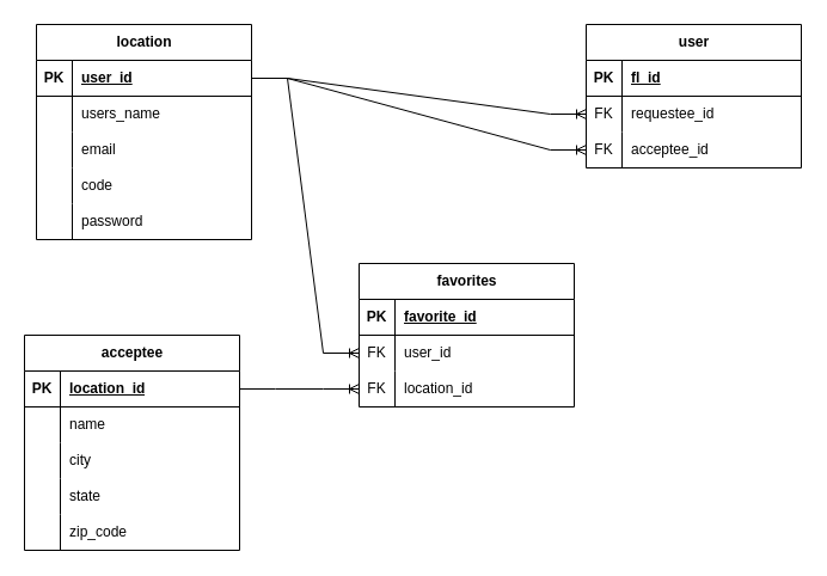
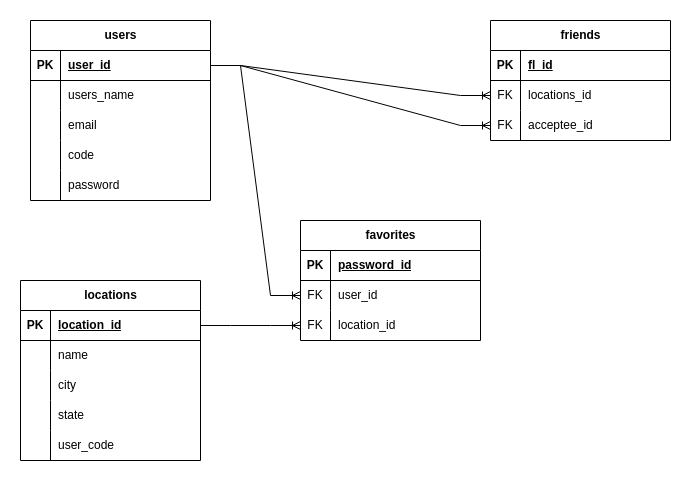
  <mxCell id="0" />
  <mxCell id="1" parent="0" />
- <mxCell id="2" value="location" style="shape=table;startSize=30;container=1;collapsible=1;childLayout=tableLayout;fixedRows=1;rowLines=0;fontStyle=1;align=center;resizeLast=1;html=1;" vertex="1" parent="1"><mxGeometry x="30" y="20" width="180" height="180" as="geometry" /></mxCell>
+ <mxCell id="2" value="users" style="shape=table;startSize=30;container=1;collapsible=1;childLayout=tableLayout;fixedRows=1;rowLines=0;fontStyle=1;align=center;resizeLast=1;html=1;" vertex="1" parent="1"><mxGeometry x="30" y="20" width="180" height="180" as="geometry" /></mxCell>
  <mxCell id="3" value="" style="shape=tableRow;horizontal=0;startSize=0;swimlaneHead=0;swimlaneBody=0;fillColor=none;collapsible=0;dropTarget=0;points=[[0,0.5],[1,0.5]];portConstraint=eastwest;top=0;left=0;right=0;bottom=1;" vertex="1" parent="2"><mxGeometry y="30" width="180" height="30" as="geometry" /></mxCell>
  <mxCell id="4" value="PK" style="shape=partialRectangle;connectable=0;fillColor=none;top=0;left=0;bottom=0;right=0;fontStyle=1;overflow=hidden;whiteSpace=wrap;html=1;" vertex="1" parent="3"><mxGeometry width="30" height="30" as="geometry"><mxRectangle width="30" height="30" as="alternateBounds" /></mxGeometry></mxCell>
  <mxCell id="5" value="user_id" style="shape=partialRectangle;connectable=0;fillColor=none;top=0;left=0;bottom=0;right=0;align=left;spacingLeft=6;fontStyle=5;overflow=hidden;whiteSpace=wrap;html=1;" vertex="1" parent="3"><mxGeometry x="30" width="150" height="30" as="geometry"><mxRectangle width="150" height="30" as="alternateBounds" /></mxGeometry></mxCell>
  <mxCell id="6" value="" style="shape=tableRow;horizontal=0;startSize=0;swimlaneHead=0;swimlaneBody=0;fillColor=none;collapsible=0;dropTarget=0;points=[[0,0.5],[1,0.5]];portConstraint=eastwest;top=0;left=0;right=0;bottom=0;" vertex="1" parent="2"><mxGeometry y="60" width="180" height="30" as="geometry" /></mxCell>
  <mxCell id="7" value="" style="shape=partialRectangle;connectable=0;fillColor=none;top=0;left=0;bottom=0;right=0;editable=1;overflow=hidden;whiteSpace=wrap;html=1;" vertex="1" parent="6"><mxGeometry width="30" height="30" as="geometry"><mxRectangle width="30" height="30" as="alternateBounds" /></mxGeometry></mxCell>
  <mxCell id="8" value="users_name" style="shape=partialRectangle;connectable=0;fillColor=none;top=0;left=0;bottom=0;right=0;align=left;spacingLeft=6;overflow=hidden;whiteSpace=wrap;html=1;" vertex="1" parent="6"><mxGeometry x="30" width="150" height="30" as="geometry"><mxRectangle width="150" height="30" as="alternateBounds" /></mxGeometry></mxCell>
  <mxCell id="9" value="" style="shape=tableRow;horizontal=0;startSize=0;swimlaneHead=0;swimlaneBody=0;fillColor=none;collapsible=0;dropTarget=0;points=[[0,0.5],[1,0.5]];portConstraint=eastwest;top=0;left=0;right=0;bottom=0;" vertex="1" parent="2"><mxGeometry y="90" width="180" height="30" as="geometry" /></mxCell>
  <mxCell id="10" value="" style="shape=partialRectangle;connectable=0;fillColor=none;top=0;left=0;bottom=0;right=0;editable=1;overflow=hidden;whiteSpace=wrap;html=1;" vertex="1" parent="9"><mxGeometry width="30" height="30" as="geometry"><mxRectangle width="30" height="30" as="alternateBounds" /></mxGeometry></mxCell>
  <mxCell id="11" value="email" style="shape=partialRectangle;connectable=0;fillColor=none;top=0;left=0;bottom=0;right=0;align=left;spacingLeft=6;overflow=hidden;whiteSpace=wrap;html=1;" vertex="1" parent="9"><mxGeometry x="30" width="150" height="30" as="geometry"><mxRectangle width="150" height="30" as="alternateBounds" /></mxGeometry></mxCell>
  <mxCell id="12" value="" style="shape=tableRow;horizontal=0;startSize=0;swimlaneHead=0;swimlaneBody=0;fillColor=none;collapsible=0;dropTarget=0;points=[[0,0.5],[1,0.5]];portConstraint=eastwest;top=0;left=0;right=0;bottom=0;" vertex="1" parent="2"><mxGeometry y="120" width="180" height="30" as="geometry" /></mxCell>
  <mxCell id="13" value="" style="shape=partialRectangle;connectable=0;fillColor=none;top=0;left=0;bottom=0;right=0;editable=1;overflow=hidden;whiteSpace=wrap;html=1;" vertex="1" parent="12"><mxGeometry width="30" height="30" as="geometry"><mxRectangle width="30" height="30" as="alternateBounds" /></mxGeometry></mxCell>
  <mxCell id="14" value="code" style="shape=partialRectangle;connectable=0;fillColor=none;top=0;left=0;bottom=0;right=0;align=left;spacingLeft=6;overflow=hidden;whiteSpace=wrap;html=1;" vertex="1" parent="12"><mxGeometry x="30" width="150" height="30" as="geometry"><mxRectangle width="150" height="30" as="alternateBounds" /></mxGeometry></mxCell>
  <mxCell id="15" style="shape=tableRow;horizontal=0;startSize=0;swimlaneHead=0;swimlaneBody=0;fillColor=none;collapsible=0;dropTarget=0;points=[[0,0.5],[1,0.5]];portConstraint=eastwest;top=0;left=0;right=0;bottom=0;" vertex="1" parent="2"><mxGeometry y="150" width="180" height="30" as="geometry" /></mxCell>
  <mxCell id="16" style="shape=partialRectangle;connectable=0;fillColor=none;top=0;left=0;bottom=0;right=0;editable=1;overflow=hidden;whiteSpace=wrap;html=1;" vertex="1" parent="15"><mxGeometry width="30" height="30" as="geometry"><mxRectangle width="30" height="30" as="alternateBounds" /></mxGeometry></mxCell>
  <mxCell id="17" value="password" style="shape=partialRectangle;connectable=0;fillColor=none;top=0;left=0;bottom=0;right=0;align=left;spacingLeft=6;overflow=hidden;whiteSpace=wrap;html=1;" vertex="1" parent="15"><mxGeometry x="30" width="150" height="30" as="geometry"><mxRectangle width="150" height="30" as="alternateBounds" /></mxGeometry></mxCell>
- <mxCell id="18" value="user" style="shape=table;startSize=30;container=1;collapsible=1;childLayout=tableLayout;fixedRows=1;rowLines=0;fontStyle=1;align=center;resizeLast=1;html=1;" vertex="1" parent="1"><mxGeometry x="490" y="20" width="180" height="120" as="geometry" /></mxCell>
+ <mxCell id="18" value="friends" style="shape=table;startSize=30;container=1;collapsible=1;childLayout=tableLayout;fixedRows=1;rowLines=0;fontStyle=1;align=center;resizeLast=1;html=1;" vertex="1" parent="1"><mxGeometry x="490" y="20" width="180" height="120" as="geometry" /></mxCell>
  <mxCell id="19" value="" style="shape=tableRow;horizontal=0;startSize=0;swimlaneHead=0;swimlaneBody=0;fillColor=none;collapsible=0;dropTarget=0;points=[[0,0.5],[1,0.5]];portConstraint=eastwest;top=0;left=0;right=0;bottom=1;" vertex="1" parent="18"><mxGeometry y="30" width="180" height="30" as="geometry" /></mxCell>
  <mxCell id="20" value="PK" style="shape=partialRectangle;connectable=0;fillColor=none;top=0;left=0;bottom=0;right=0;fontStyle=1;overflow=hidden;whiteSpace=wrap;html=1;" vertex="1" parent="19"><mxGeometry width="30" height="30" as="geometry"><mxRectangle width="30" height="30" as="alternateBounds" /></mxGeometry></mxCell>
  <mxCell id="21" value="fl_id" style="shape=partialRectangle;connectable=0;fillColor=none;top=0;left=0;bottom=0;right=0;align=left;spacingLeft=6;fontStyle=5;overflow=hidden;whiteSpace=wrap;html=1;" vertex="1" parent="19"><mxGeometry x="30" width="150" height="30" as="geometry"><mxRectangle width="150" height="30" as="alternateBounds" /></mxGeometry></mxCell>
  <mxCell id="22" value="" style="shape=tableRow;horizontal=0;startSize=0;swimlaneHead=0;swimlaneBody=0;fillColor=none;collapsible=0;dropTarget=0;points=[[0,0.5],[1,0.5]];portConstraint=eastwest;top=0;left=0;right=0;bottom=0;" vertex="1" parent="18"><mxGeometry y="60" width="180" height="30" as="geometry" /></mxCell>
  <mxCell id="23" value="FK" style="shape=partialRectangle;connectable=0;fillColor=none;top=0;left=0;bottom=0;right=0;editable=1;overflow=hidden;whiteSpace=wrap;html=1;" vertex="1" parent="22"><mxGeometry width="30" height="30" as="geometry"><mxRectangle width="30" height="30" as="alternateBounds" /></mxGeometry></mxCell>
- <mxCell id="24" value="requestee_id" style="shape=partialRectangle;connectable=0;fillColor=none;top=0;left=0;bottom=0;right=0;align=left;spacingLeft=6;overflow=hidden;whiteSpace=wrap;html=1;" vertex="1" parent="22"><mxGeometry x="30" width="150" height="30" as="geometry"><mxRectangle width="150" height="30" as="alternateBounds" /></mxGeometry></mxCell>
+ <mxCell id="24" value="locations_id" style="shape=partialRectangle;connectable=0;fillColor=none;top=0;left=0;bottom=0;right=0;align=left;spacingLeft=6;overflow=hidden;whiteSpace=wrap;html=1;" vertex="1" parent="22"><mxGeometry x="30" width="150" height="30" as="geometry"><mxRectangle width="150" height="30" as="alternateBounds" /></mxGeometry></mxCell>
  <mxCell id="25" value="" style="shape=tableRow;horizontal=0;startSize=0;swimlaneHead=0;swimlaneBody=0;fillColor=none;collapsible=0;dropTarget=0;points=[[0,0.5],[1,0.5]];portConstraint=eastwest;top=0;left=0;right=0;bottom=0;" vertex="1" parent="18"><mxGeometry y="90" width="180" height="30" as="geometry" /></mxCell>
  <mxCell id="26" value="FK" style="shape=partialRectangle;connectable=0;fillColor=none;top=0;left=0;bottom=0;right=0;editable=1;overflow=hidden;whiteSpace=wrap;html=1;" vertex="1" parent="25"><mxGeometry width="30" height="30" as="geometry"><mxRectangle width="30" height="30" as="alternateBounds" /></mxGeometry></mxCell>
  <mxCell id="27" value="acceptee_id" style="shape=partialRectangle;connectable=0;fillColor=none;top=0;left=0;bottom=0;right=0;align=left;spacingLeft=6;overflow=hidden;whiteSpace=wrap;html=1;" vertex="1" parent="25"><mxGeometry x="30" width="150" height="30" as="geometry"><mxRectangle width="150" height="30" as="alternateBounds" /></mxGeometry></mxCell>
- <mxCell id="28" value="acceptee" style="shape=table;startSize=30;container=1;collapsible=1;childLayout=tableLayout;fixedRows=1;rowLines=0;fontStyle=1;align=center;resizeLast=1;html=1;" vertex="1" parent="1"><mxGeometry x="20" y="280" width="180" height="180" as="geometry" /></mxCell>
+ <mxCell id="28" value="locations" style="shape=table;startSize=30;container=1;collapsible=1;childLayout=tableLayout;fixedRows=1;rowLines=0;fontStyle=1;align=center;resizeLast=1;html=1;" vertex="1" parent="1"><mxGeometry x="20" y="280" width="180" height="180" as="geometry" /></mxCell>
  <mxCell id="29" value="" style="shape=tableRow;horizontal=0;startSize=0;swimlaneHead=0;swimlaneBody=0;fillColor=none;collapsible=0;dropTarget=0;points=[[0,0.5],[1,0.5]];portConstraint=eastwest;top=0;left=0;right=0;bottom=1;" vertex="1" parent="28"><mxGeometry y="30" width="180" height="30" as="geometry" /></mxCell>
  <mxCell id="30" value="PK" style="shape=partialRectangle;connectable=0;fillColor=none;top=0;left=0;bottom=0;right=0;fontStyle=1;overflow=hidden;whiteSpace=wrap;html=1;" vertex="1" parent="29"><mxGeometry width="30" height="30" as="geometry"><mxRectangle width="30" height="30" as="alternateBounds" /></mxGeometry></mxCell>
  <mxCell id="31" value="location_id" style="shape=partialRectangle;connectable=0;fillColor=none;top=0;left=0;bottom=0;right=0;align=left;spacingLeft=6;fontStyle=5;overflow=hidden;whiteSpace=wrap;html=1;" vertex="1" parent="29"><mxGeometry x="30" width="150" height="30" as="geometry"><mxRectangle width="150" height="30" as="alternateBounds" /></mxGeometry></mxCell>
  <mxCell id="32" value="" style="shape=tableRow;horizontal=0;startSize=0;swimlaneHead=0;swimlaneBody=0;fillColor=none;collapsible=0;dropTarget=0;points=[[0,0.5],[1,0.5]];portConstraint=eastwest;top=0;left=0;right=0;bottom=0;" vertex="1" parent="28"><mxGeometry y="60" width="180" height="30" as="geometry" /></mxCell>
  <mxCell id="33" value="" style="shape=partialRectangle;connectable=0;fillColor=none;top=0;left=0;bottom=0;right=0;editable=1;overflow=hidden;whiteSpace=wrap;html=1;" vertex="1" parent="32"><mxGeometry width="30" height="30" as="geometry"><mxRectangle width="30" height="30" as="alternateBounds" /></mxGeometry></mxCell>
  <mxCell id="34" value="name" style="shape=partialRectangle;connectable=0;fillColor=none;top=0;left=0;bottom=0;right=0;align=left;spacingLeft=6;overflow=hidden;whiteSpace=wrap;html=1;" vertex="1" parent="32"><mxGeometry x="30" width="150" height="30" as="geometry"><mxRectangle width="150" height="30" as="alternateBounds" /></mxGeometry></mxCell>
  <mxCell id="35" value="" style="shape=tableRow;horizontal=0;startSize=0;swimlaneHead=0;swimlaneBody=0;fillColor=none;collapsible=0;dropTarget=0;points=[[0,0.5],[1,0.5]];portConstraint=eastwest;top=0;left=0;right=0;bottom=0;" vertex="1" parent="28"><mxGeometry y="90" width="180" height="30" as="geometry" /></mxCell>
  <mxCell id="36" value="" style="shape=partialRectangle;connectable=0;fillColor=none;top=0;left=0;bottom=0;right=0;editable=1;overflow=hidden;whiteSpace=wrap;html=1;" vertex="1" parent="35"><mxGeometry width="30" height="30" as="geometry"><mxRectangle width="30" height="30" as="alternateBounds" /></mxGeometry></mxCell>
  <mxCell id="37" value="city" style="shape=partialRectangle;connectable=0;fillColor=none;top=0;left=0;bottom=0;right=0;align=left;spacingLeft=6;overflow=hidden;whiteSpace=wrap;html=1;" vertex="1" parent="35"><mxGeometry x="30" width="150" height="30" as="geometry"><mxRectangle width="150" height="30" as="alternateBounds" /></mxGeometry></mxCell>
  <mxCell id="38" value="" style="shape=tableRow;horizontal=0;startSize=0;swimlaneHead=0;swimlaneBody=0;fillColor=none;collapsible=0;dropTarget=0;points=[[0,0.5],[1,0.5]];portConstraint=eastwest;top=0;left=0;right=0;bottom=0;" vertex="1" parent="28"><mxGeometry y="120" width="180" height="30" as="geometry" /></mxCell>
  <mxCell id="39" value="" style="shape=partialRectangle;connectable=0;fillColor=none;top=0;left=0;bottom=0;right=0;editable=1;overflow=hidden;whiteSpace=wrap;html=1;" vertex="1" parent="38"><mxGeometry width="30" height="30" as="geometry"><mxRectangle width="30" height="30" as="alternateBounds" /></mxGeometry></mxCell>
  <mxCell id="40" value="state" style="shape=partialRectangle;connectable=0;fillColor=none;top=0;left=0;bottom=0;right=0;align=left;spacingLeft=6;overflow=hidden;whiteSpace=wrap;html=1;" vertex="1" parent="38"><mxGeometry x="30" width="150" height="30" as="geometry"><mxRectangle width="150" height="30" as="alternateBounds" /></mxGeometry></mxCell>
  <mxCell id="41" style="shape=tableRow;horizontal=0;startSize=0;swimlaneHead=0;swimlaneBody=0;fillColor=none;collapsible=0;dropTarget=0;points=[[0,0.5],[1,0.5]];portConstraint=eastwest;top=0;left=0;right=0;bottom=0;" vertex="1" parent="28"><mxGeometry y="150" width="180" height="30" as="geometry" /></mxCell>
  <mxCell id="42" style="shape=partialRectangle;connectable=0;fillColor=none;top=0;left=0;bottom=0;right=0;editable=1;overflow=hidden;whiteSpace=wrap;html=1;" vertex="1" parent="41"><mxGeometry width="30" height="30" as="geometry"><mxRectangle width="30" height="30" as="alternateBounds" /></mxGeometry></mxCell>
- <mxCell id="43" value="zip_code" style="shape=partialRectangle;connectable=0;fillColor=none;top=0;left=0;bottom=0;right=0;align=left;spacingLeft=6;overflow=hidden;whiteSpace=wrap;html=1;" vertex="1" parent="41"><mxGeometry x="30" width="150" height="30" as="geometry"><mxRectangle width="150" height="30" as="alternateBounds" /></mxGeometry></mxCell>
+ <mxCell id="43" value="user_code" style="shape=partialRectangle;connectable=0;fillColor=none;top=0;left=0;bottom=0;right=0;align=left;spacingLeft=6;overflow=hidden;whiteSpace=wrap;html=1;" vertex="1" parent="41"><mxGeometry x="30" width="150" height="30" as="geometry"><mxRectangle width="150" height="30" as="alternateBounds" /></mxGeometry></mxCell>
  <mxCell id="44" value="favorites" style="shape=table;startSize=30;container=1;collapsible=1;childLayout=tableLayout;fixedRows=1;rowLines=0;fontStyle=1;align=center;resizeLast=1;html=1;" vertex="1" parent="1"><mxGeometry x="300" y="220" width="180" height="120" as="geometry" /></mxCell>
  <mxCell id="45" value="" style="shape=tableRow;horizontal=0;startSize=0;swimlaneHead=0;swimlaneBody=0;fillColor=none;collapsible=0;dropTarget=0;points=[[0,0.5],[1,0.5]];portConstraint=eastwest;top=0;left=0;right=0;bottom=1;" vertex="1" parent="44"><mxGeometry y="30" width="180" height="30" as="geometry" /></mxCell>
  <mxCell id="46" value="PK" style="shape=partialRectangle;connectable=0;fillColor=none;top=0;left=0;bottom=0;right=0;fontStyle=1;overflow=hidden;whiteSpace=wrap;html=1;" vertex="1" parent="45"><mxGeometry width="30" height="30" as="geometry"><mxRectangle width="30" height="30" as="alternateBounds" /></mxGeometry></mxCell>
- <mxCell id="47" value="favorite_id" style="shape=partialRectangle;connectable=0;fillColor=none;top=0;left=0;bottom=0;right=0;align=left;spacingLeft=6;fontStyle=5;overflow=hidden;whiteSpace=wrap;html=1;" vertex="1" parent="45"><mxGeometry x="30" width="150" height="30" as="geometry"><mxRectangle width="150" height="30" as="alternateBounds" /></mxGeometry></mxCell>
+ <mxCell id="47" value="password_id" style="shape=partialRectangle;connectable=0;fillColor=none;top=0;left=0;bottom=0;right=0;align=left;spacingLeft=6;fontStyle=5;overflow=hidden;whiteSpace=wrap;html=1;" vertex="1" parent="45"><mxGeometry x="30" width="150" height="30" as="geometry"><mxRectangle width="150" height="30" as="alternateBounds" /></mxGeometry></mxCell>
  <mxCell id="48" value="" style="shape=tableRow;horizontal=0;startSize=0;swimlaneHead=0;swimlaneBody=0;fillColor=none;collapsible=0;dropTarget=0;points=[[0,0.5],[1,0.5]];portConstraint=eastwest;top=0;left=0;right=0;bottom=0;" vertex="1" parent="44"><mxGeometry y="60" width="180" height="30" as="geometry" /></mxCell>
  <mxCell id="49" value="FK" style="shape=partialRectangle;connectable=0;fillColor=none;top=0;left=0;bottom=0;right=0;editable=1;overflow=hidden;whiteSpace=wrap;html=1;" vertex="1" parent="48"><mxGeometry width="30" height="30" as="geometry"><mxRectangle width="30" height="30" as="alternateBounds" /></mxGeometry></mxCell>
  <mxCell id="50" value="user_id" style="shape=partialRectangle;connectable=0;fillColor=none;top=0;left=0;bottom=0;right=0;align=left;spacingLeft=6;overflow=hidden;whiteSpace=wrap;html=1;" vertex="1" parent="48"><mxGeometry x="30" width="150" height="30" as="geometry"><mxRectangle width="150" height="30" as="alternateBounds" /></mxGeometry></mxCell>
  <mxCell id="51" value="" style="shape=tableRow;horizontal=0;startSize=0;swimlaneHead=0;swimlaneBody=0;fillColor=none;collapsible=0;dropTarget=0;points=[[0,0.5],[1,0.5]];portConstraint=eastwest;top=0;left=0;right=0;bottom=0;" vertex="1" parent="44"><mxGeometry y="90" width="180" height="30" as="geometry" /></mxCell>
  <mxCell id="52" value="FK" style="shape=partialRectangle;connectable=0;fillColor=none;top=0;left=0;bottom=0;right=0;editable=1;overflow=hidden;whiteSpace=wrap;html=1;" vertex="1" parent="51"><mxGeometry width="30" height="30" as="geometry"><mxRectangle width="30" height="30" as="alternateBounds" /></mxGeometry></mxCell>
  <mxCell id="53" value="location_id" style="shape=partialRectangle;connectable=0;fillColor=none;top=0;left=0;bottom=0;right=0;align=left;spacingLeft=6;overflow=hidden;whiteSpace=wrap;html=1;" vertex="1" parent="51"><mxGeometry x="30" width="150" height="30" as="geometry"><mxRectangle width="150" height="30" as="alternateBounds" /></mxGeometry></mxCell>
  <mxCell id="54" value="" style="edgeStyle=entityRelationEdgeStyle;fontSize=12;html=1;endArrow=ERoneToMany;rounded=0;" edge="1" parent="1" source="3" target="48"><mxGeometry width="100" height="100" relative="1" as="geometry"><mxPoint x="220" y="75" as="sourcePoint" /><mxPoint x="500" y="135" as="targetPoint" /><Array as="points"><mxPoint x="360" y="140" /><mxPoint x="360" y="120" /><mxPoint x="390" y="120" /><mxPoint x="360" y="130" /></Array></mxGeometry></mxCell>
  <mxCell id="55" value="" style="edgeStyle=entityRelationEdgeStyle;fontSize=12;html=1;endArrow=ERoneToMany;rounded=0;" edge="1" parent="1" source="3" target="22"><mxGeometry width="100" height="100" relative="1" as="geometry"><mxPoint x="220" y="75" as="sourcePoint" /><mxPoint x="310" y="305" as="targetPoint" /><Array as="points"><mxPoint x="370" y="150" /><mxPoint x="370" y="130" /><mxPoint x="400" y="130" /><mxPoint x="370" y="140" /></Array></mxGeometry></mxCell>
  <mxCell id="56" value="" style="edgeStyle=entityRelationEdgeStyle;fontSize=12;html=1;endArrow=ERoneToMany;rounded=0;" edge="1" parent="1" source="29" target="51"><mxGeometry width="100" height="100" relative="1" as="geometry"><mxPoint x="220" y="75" as="sourcePoint" /><mxPoint x="310" y="305" as="targetPoint" /><Array as="points"><mxPoint x="370" y="150" /><mxPoint x="370" y="130" /><mxPoint x="400" y="130" /><mxPoint x="370" y="140" /></Array></mxGeometry></mxCell>
  <mxCell id="57" value="" style="edgeStyle=entityRelationEdgeStyle;fontSize=12;html=1;endArrow=ERoneToMany;rounded=0;" edge="1" parent="1" source="3" target="25"><mxGeometry width="100" height="100" relative="1" as="geometry"><mxPoint x="220" y="75" as="sourcePoint" /><mxPoint x="500" y="105" as="targetPoint" /><Array as="points"><mxPoint x="380" y="160" /><mxPoint x="380" y="140" /><mxPoint x="410" y="140" /><mxPoint x="380" y="150" /></Array></mxGeometry></mxCell>
